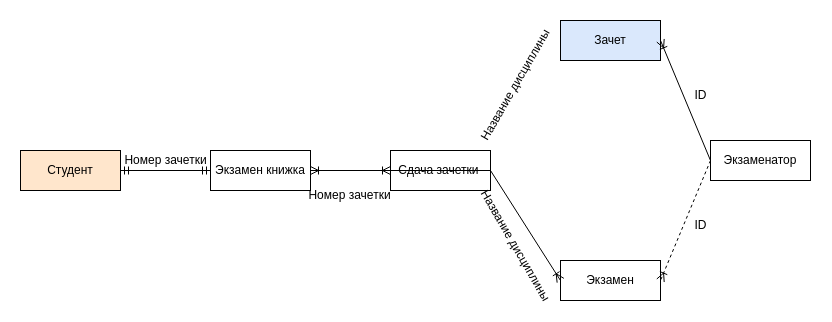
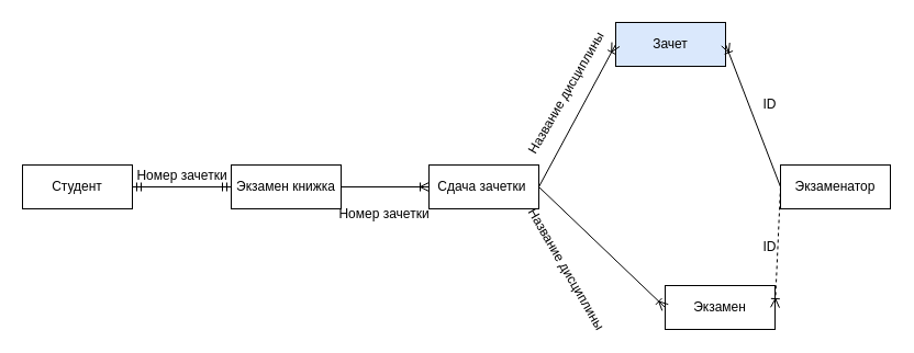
  <mxCell id="0" />
  <mxCell id="1" parent="0" />
- <mxCell id="2" value="Студент" style="whiteSpace=wrap;html=1;align=center;fillColor=#ffe6cc;" vertex="1" parent="1"><mxGeometry x="20" y="150" width="100" height="40" as="geometry" /></mxCell>
+ <mxCell id="2" value="Студент" style="whiteSpace=wrap;html=1;align=center;" vertex="1" parent="1"><mxGeometry x="20" y="150" width="100" height="40" as="geometry" /></mxCell>
  <mxCell id="3" value="Экзамен книжка" style="whiteSpace=wrap;html=1;align=center;" vertex="1" parent="1"><mxGeometry x="210" y="150" width="100" height="40" as="geometry" /></mxCell>
  <mxCell id="4" value="Сдача зачетки&amp;nbsp;" style="whiteSpace=wrap;html=1;align=center;" vertex="1" parent="1"><mxGeometry x="390" y="150" width="100" height="40" as="geometry" /></mxCell>
  <mxCell id="5" value="Зачет" style="whiteSpace=wrap;html=1;align=center;fillColor=#dae8fc;" vertex="1" parent="1"><mxGeometry x="560" y="20" width="100" height="40" as="geometry" /></mxCell>
- <mxCell id="6" value="Экзаменатор" style="whiteSpace=wrap;html=1;align=center;" vertex="1" parent="1"><mxGeometry x="710" y="140" width="100" height="40" as="geometry" /></mxCell>
- <mxCell id="7" value="Экзамен" style="whiteSpace=wrap;html=1;align=center;" vertex="1" parent="1"><mxGeometry x="560" y="260" width="100" height="40" as="geometry" /></mxCell>
+ <mxCell id="6" value="Экзаменатор" style="whiteSpace=wrap;html=1;align=center;" vertex="1" parent="1"><mxGeometry x="710" y="150" width="100" height="40" as="geometry" /></mxCell>
+ <mxCell id="7" value="Экзамен" style="whiteSpace=wrap;html=1;align=center;" vertex="1" parent="1"><mxGeometry x="605" y="260" width="100" height="40" as="geometry" /></mxCell>
  <mxCell id="8" value="" style="fontSize=12;html=1;endArrow=ERmandOne;startArrow=ERmandOne;rounded=0;exitX=1;exitY=0.5;exitDx=0;exitDy=0;" edge="1" parent="1" source="2"><mxGeometry width="100" height="100" relative="1" as="geometry"><mxPoint x="380" y="260" as="sourcePoint" /><mxPoint x="210" y="170" as="targetPoint" /></mxGeometry></mxCell>
  <mxCell id="9" value="" style="fontSize=12;html=1;endArrow=ERoneToMany;rounded=0;exitX=1;exitY=0.5;exitDx=0;exitDy=0;" edge="1" parent="1" source="3"><mxGeometry width="100" height="100" relative="1" as="geometry"><mxPoint x="380" y="260" as="sourcePoint" /><mxPoint x="390" y="170" as="targetPoint" /></mxGeometry></mxCell>
- <mxCell id="10" value="" style="fontSize=12;html=1;endArrow=ERoneToMany;rounded=0;exitX=1;exitY=0.5;exitDx=0;exitDy=0;" edge="1" parent="1" source="4" target="3"><mxGeometry width="100" height="100" relative="1" as="geometry"><mxPoint x="320" y="180" as="sourcePoint" /><mxPoint x="400" y="180" as="targetPoint" /></mxGeometry></mxCell>
+ <mxCell id="10" value="" style="fontSize=12;html=1;endArrow=ERoneToMany;rounded=0;exitX=1;exitY=0.5;exitDx=0;exitDy=0;entryX=0;entryY=0.5;entryDx=0;entryDy=0;" edge="1" parent="1" source="4" target="5"><mxGeometry width="100" height="100" relative="1" as="geometry"><mxPoint x="320" y="180" as="sourcePoint" /><mxPoint x="400" y="180" as="targetPoint" /></mxGeometry></mxCell>
  <mxCell id="11" value="" style="fontSize=12;html=1;endArrow=ERoneToMany;rounded=0;entryX=0;entryY=0.5;entryDx=0;entryDy=0;" edge="1" parent="1" target="7"><mxGeometry width="100" height="100" relative="1" as="geometry"><mxPoint x="490" y="170" as="sourcePoint" /><mxPoint x="590" y="50" as="targetPoint" /></mxGeometry></mxCell>
  <mxCell id="12" value="" style="fontSize=12;html=1;endArrow=ERoneToMany;rounded=0;exitX=0;exitY=0.5;exitDx=0;exitDy=0;entryX=1;entryY=0.5;entryDx=0;entryDy=0;" edge="1" parent="1" source="6" target="5"><mxGeometry width="100" height="100" relative="1" as="geometry"><mxPoint x="500" y="180" as="sourcePoint" /><mxPoint x="590" y="50" as="targetPoint" /></mxGeometry></mxCell>
  <mxCell id="13" value="" style="fontSize=12;html=1;endArrow=ERoneToMany;rounded=0;exitX=0;exitY=0.5;exitDx=0;exitDy=0;entryX=1;entryY=0.5;entryDx=0;entryDy=0;dashed=1;" edge="1" parent="1" source="6" target="7"><mxGeometry width="100" height="100" relative="1" as="geometry"><mxPoint x="720" y="170" as="sourcePoint" /><mxPoint x="690" y="50" as="targetPoint" /></mxGeometry></mxCell>
  <mxCell id="14" value="Номер зачетки" style="text;html=1;align=center;verticalAlign=middle;resizable=0;points=[];autosize=1;strokeColor=none;fillColor=none;" vertex="1" parent="1"><mxGeometry x="110" y="145" width="110" height="30" as="geometry" /></mxCell>
  <mxCell id="15" value="Номер зачетки" style="text;html=1;align=center;verticalAlign=middle;resizable=0;points=[];autosize=1;strokeColor=none;fillColor=none;" vertex="1" parent="1"><mxGeometry x="294" y="180" width="110" height="30" as="geometry" /></mxCell>
  <mxCell id="16" value="Название дисциплины" style="text;html=1;align=center;verticalAlign=middle;resizable=0;points=[];autosize=1;strokeColor=none;fillColor=none;rotation=-60;" vertex="1" parent="1"><mxGeometry x="440" y="70" width="150" height="30" as="geometry" /></mxCell>
  <mxCell id="17" value="Название дисциплины" style="text;html=1;align=center;verticalAlign=middle;resizable=0;points=[];autosize=1;strokeColor=none;fillColor=none;rotation=60;" vertex="1" parent="1"><mxGeometry x="440" y="230" width="150" height="30" as="geometry" /></mxCell>
  <mxCell id="18" value="ID" style="text;html=1;align=center;verticalAlign=middle;resizable=0;points=[];autosize=1;strokeColor=none;fillColor=none;" vertex="1" parent="1"><mxGeometry x="680" y="80" width="40" height="30" as="geometry" /></mxCell>
  <mxCell id="19" value="ID" style="text;html=1;align=center;verticalAlign=middle;resizable=0;points=[];autosize=1;strokeColor=none;fillColor=none;" vertex="1" parent="1"><mxGeometry x="680" y="210" width="40" height="30" as="geometry" /></mxCell>
